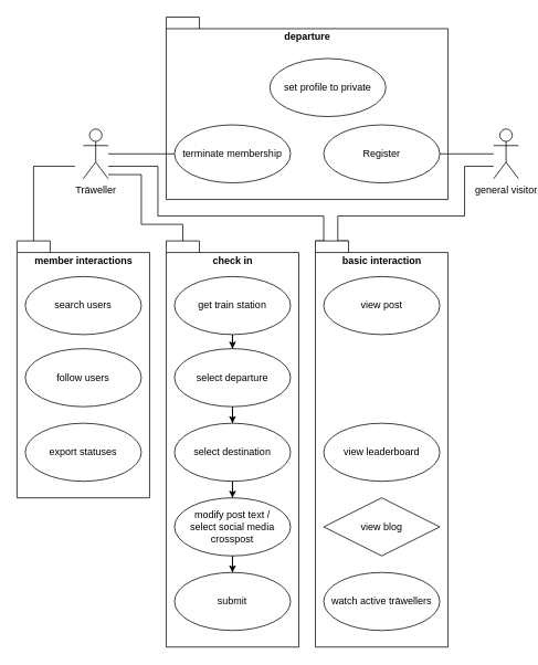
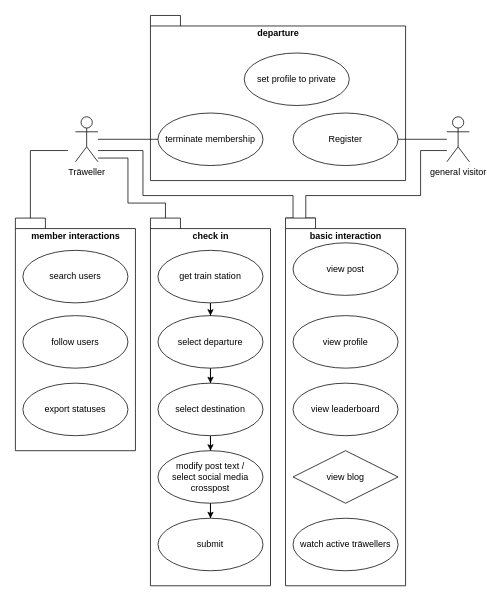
  <mxCell id="0" />
  <mxCell id="1" parent="0" />
  <mxCell id="2" style="edgeStyle=orthogonalEdgeStyle;rounded=0;orthogonalLoop=1;jettySize=auto;html=1;entryX=0;entryY=0;entryDx=20;entryDy=0;entryPerimeter=0;endArrow=none;endFill=0;" parent="1" source="4" target="12" edge="1"><mxGeometry relative="1" as="geometry"><Array as="points"><mxPoint x="170" y="210" /><mxPoint x="170" y="270" /><mxPoint x="220" y="270" /></Array></mxGeometry></mxCell>
  <mxCell id="3" style="edgeStyle=orthogonalEdgeStyle;rounded=0;orthogonalLoop=1;jettySize=auto;html=1;entryX=0;entryY=0;entryDx=0;entryDy=0;entryPerimeter=0;endArrow=none;endFill=0;" parent="1" source="4" target="22" edge="1"><mxGeometry relative="1" as="geometry"><Array as="points"><mxPoint x="190" y="200" /><mxPoint x="190" y="260" /><mxPoint x="390" y="260" /><mxPoint x="390" y="290" /></Array></mxGeometry></mxCell>
  <mxCell id="4" value="Träweller" style="shape=umlActor;verticalLabelPosition=bottom;verticalAlign=top;html=1;outlineConnect=0;" parent="1" vertex="1"><mxGeometry x="100" y="155" width="30" height="60" as="geometry" /></mxCell>
  <mxCell id="5" value="departure" style="shape=folder;fontStyle=1;spacingTop=10;tabWidth=40;tabHeight=14;tabPosition=left;html=1;verticalAlign=top;" parent="1" vertex="1"><mxGeometry x="200" y="20" width="340" height="220" as="geometry" /></mxCell>
  <mxCell id="6" value="Register" style="ellipse;whiteSpace=wrap;html=1;" parent="1" vertex="1"><mxGeometry x="390" y="150" width="140" height="70" as="geometry" /></mxCell>
  <mxCell id="7" value="terminate membership" style="ellipse;whiteSpace=wrap;html=1;" parent="1" vertex="1"><mxGeometry x="210" y="150" width="140" height="70" as="geometry" /></mxCell>
  <mxCell id="8" style="edgeStyle=orthogonalEdgeStyle;rounded=0;orthogonalLoop=1;jettySize=auto;html=1;endArrow=none;endFill=0;" parent="1" source="10" target="6" edge="1"><mxGeometry relative="1" as="geometry" /></mxCell>
  <mxCell id="9" style="edgeStyle=orthogonalEdgeStyle;rounded=0;orthogonalLoop=1;jettySize=auto;html=1;entryX=0;entryY=0;entryDx=40;entryDy=0;entryPerimeter=0;endArrow=none;endFill=0;" parent="1" source="10" target="22" edge="1"><mxGeometry relative="1" as="geometry"><Array as="points"><mxPoint x="560" y="200" /><mxPoint x="560" y="260" /><mxPoint x="407" y="260" /><mxPoint x="407" y="290" /></Array></mxGeometry></mxCell>
  <mxCell id="10" value="&lt;div&gt;general visitor&lt;/div&gt;" style="shape=umlActor;verticalLabelPosition=bottom;verticalAlign=top;html=1;" parent="1" vertex="1"><mxGeometry x="595" y="155" width="30" height="60" as="geometry" /></mxCell>
  <mxCell id="11" style="edgeStyle=orthogonalEdgeStyle;rounded=0;orthogonalLoop=1;jettySize=auto;html=1;endArrow=none;endFill=0;" parent="1" source="4" target="7" edge="1"><mxGeometry relative="1" as="geometry" /></mxCell>
  <mxCell id="12" value="check in" style="shape=folder;fontStyle=1;spacingTop=10;tabWidth=40;tabHeight=14;tabPosition=left;html=1;verticalAlign=top;" parent="1" vertex="1"><mxGeometry x="200" y="290" width="160" height="490" as="geometry" /></mxCell>
  <mxCell id="13" style="edgeStyle=orthogonalEdgeStyle;rounded=0;orthogonalLoop=1;jettySize=auto;html=1;entryX=0.5;entryY=0;entryDx=0;entryDy=0;endArrow=classic;endFill=1;" parent="1" source="14" target="16" edge="1"><mxGeometry relative="1" as="geometry" /></mxCell>
  <mxCell id="14" value="get train station" style="ellipse;whiteSpace=wrap;html=1;" parent="1" vertex="1"><mxGeometry x="210" y="333" width="140" height="70" as="geometry" /></mxCell>
  <mxCell id="15" style="edgeStyle=orthogonalEdgeStyle;rounded=0;orthogonalLoop=1;jettySize=auto;html=1;entryX=0.5;entryY=0;entryDx=0;entryDy=0;endArrow=classic;endFill=1;" parent="1" source="16" target="18" edge="1"><mxGeometry relative="1" as="geometry" /></mxCell>
  <mxCell id="16" value="select departure" style="ellipse;whiteSpace=wrap;html=1;" parent="1" vertex="1"><mxGeometry x="210" y="420" width="140" height="70" as="geometry" /></mxCell>
  <mxCell id="17" style="edgeStyle=orthogonalEdgeStyle;rounded=0;orthogonalLoop=1;jettySize=auto;html=1;entryX=0.5;entryY=0;entryDx=0;entryDy=0;endArrow=classic;endFill=1;" parent="1" source="18" target="20" edge="1"><mxGeometry relative="1" as="geometry" /></mxCell>
  <mxCell id="18" value="select destination" style="ellipse;whiteSpace=wrap;html=1;" parent="1" vertex="1"><mxGeometry x="210" y="510" width="140" height="70" as="geometry" /></mxCell>
  <mxCell id="19" style="edgeStyle=orthogonalEdgeStyle;rounded=0;orthogonalLoop=1;jettySize=auto;html=1;entryX=0.5;entryY=0;entryDx=0;entryDy=0;endArrow=classic;endFill=1;" parent="1" source="20" target="21" edge="1"><mxGeometry relative="1" as="geometry" /></mxCell>
  <mxCell id="20" value="modify post text / &lt;br&gt;select social media crosspost" style="ellipse;whiteSpace=wrap;html=1;" parent="1" vertex="1"><mxGeometry x="210" y="600" width="140" height="70" as="geometry" /></mxCell>
  <mxCell id="21" value="submit" style="ellipse;whiteSpace=wrap;html=1;" parent="1" vertex="1"><mxGeometry x="210" y="690" width="140" height="70" as="geometry" /></mxCell>
  <mxCell id="22" value="basic interaction" style="shape=folder;fontStyle=1;spacingTop=10;tabWidth=40;tabHeight=14;tabPosition=left;html=1;align=center;verticalAlign=top;" parent="1" vertex="1"><mxGeometry x="380" y="290" width="160" height="490" as="geometry" /></mxCell>
- <mxCell id="23" value="view post" style="ellipse;whiteSpace=wrap;html=1;" parent="1" vertex="1"><mxGeometry x="390" y="333" width="140" height="70" as="geometry" /></mxCell>
+ <mxCell id="23" value="view post" style="ellipse;whiteSpace=wrap;html=1;" parent="1" vertex="1"><mxGeometry x="390" y="323" width="140" height="70" as="geometry" /></mxCell>
+ <mxCell id="24" value="view profile" style="ellipse;whiteSpace=wrap;html=1;" parent="1" vertex="1"><mxGeometry x="390" y="420" width="140" height="70" as="geometry" /></mxCell>
  <mxCell id="25" value="view leaderboard" style="ellipse;whiteSpace=wrap;html=1;" parent="1" vertex="1"><mxGeometry x="390" y="510" width="140" height="70" as="geometry" /></mxCell>
  <mxCell id="26" value="view blog" style="rhombus;whiteSpace=wrap;html=1;" parent="1" vertex="1"><mxGeometry x="390" y="600" width="140" height="70" as="geometry" /></mxCell>
  <mxCell id="27" value="&lt;div&gt;watch active träwellers&lt;/div&gt;" style="ellipse;whiteSpace=wrap;html=1;" parent="1" vertex="1"><mxGeometry x="390" y="690" width="140" height="70" as="geometry" /></mxCell>
  <mxCell id="28" value="member interactions" style="shape=folder;fontStyle=1;spacingTop=10;tabWidth=40;tabHeight=14;tabPosition=left;html=1;verticalAlign=top;" vertex="1" parent="1"><mxGeometry x="20" y="290" width="160" height="310" as="geometry" /></mxCell>
  <mxCell id="29" value="search users" style="ellipse;whiteSpace=wrap;html=1;" vertex="1" parent="1"><mxGeometry x="30" y="333" width="140" height="70" as="geometry" /></mxCell>
  <mxCell id="30" value="set profile to private" style="ellipse;whiteSpace=wrap;html=1;" vertex="1" parent="1"><mxGeometry x="325" y="70" width="140" height="70" as="geometry" /></mxCell>
  <mxCell id="31" value="follow users" style="ellipse;whiteSpace=wrap;html=1;" vertex="1" parent="1"><mxGeometry x="30" y="420" width="140" height="70" as="geometry" /></mxCell>
  <mxCell id="32" value="export statuses" style="ellipse;whiteSpace=wrap;html=1;" vertex="1" parent="1"><mxGeometry x="30" y="510" width="140" height="70" as="geometry" /></mxCell>
  <mxCell id="33" value="" style="endArrow=none;html=1;rounded=0;" edge="1" parent="1"><mxGeometry width="50" height="50" relative="1" as="geometry"><mxPoint x="40" y="290" as="sourcePoint" /><mxPoint x="90" y="200" as="targetPoint" /><Array as="points"><mxPoint x="40" y="200" /></Array></mxGeometry></mxCell>
